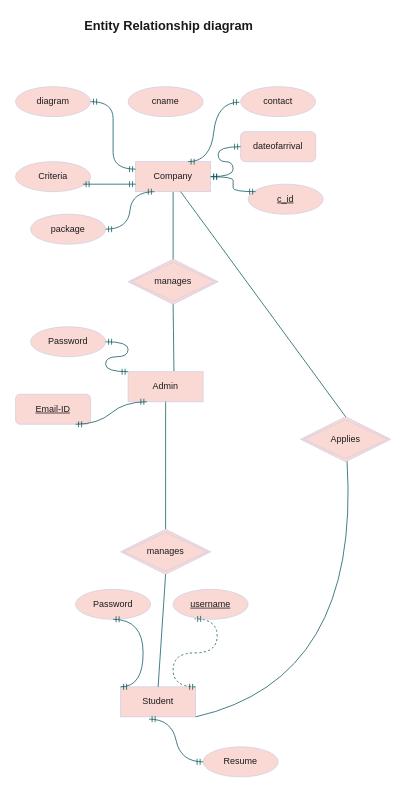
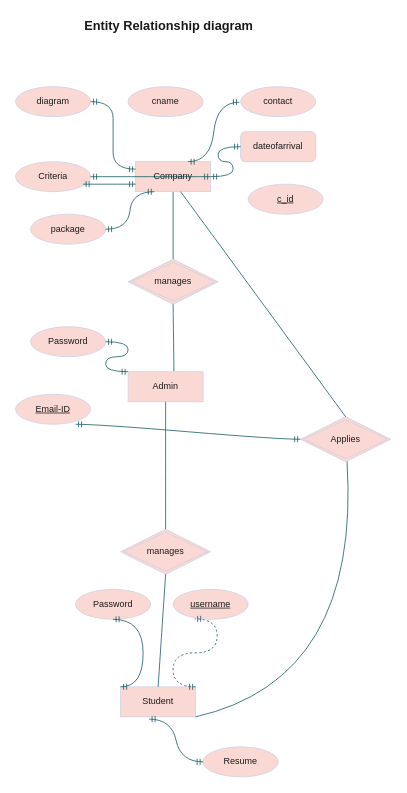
  <mxCell id="0" />
  <mxCell id="1" parent="0" />
  <mxCell id="2" value="Admin" style="whiteSpace=wrap;html=1;align=center;fillColor=#FAD9D5;strokeColor=#D0CEE2;fontColor=#1A1A1A;" vertex="1" parent="1"><mxGeometry x="170" y="495" width="100" height="40" as="geometry" /></mxCell>
  <mxCell id="3" value="Password" style="ellipse;whiteSpace=wrap;html=1;align=center;fillColor=#FAD9D5;strokeColor=#D0CEE2;fontColor=#1A1A1A;" vertex="1" parent="1"><mxGeometry x="40" y="435" width="100" height="40" as="geometry" /></mxCell>
- <mxCell id="4" value="Email-ID" style="whiteSpace=wrap;html=1;align=center;fontStyle=4;fillColor=#FAD9D5;strokeColor=#D0CEE2;fontColor=#1A1A1A;rounded=1;" vertex="1" parent="1"><mxGeometry x="20" y="525" width="100" height="40" as="geometry" /></mxCell>
+ <mxCell id="4" value="Email-ID" style="ellipse;whiteSpace=wrap;html=1;align=center;fontStyle=4;fillColor=#FAD9D5;strokeColor=#D0CEE2;fontColor=#1A1A1A;" vertex="1" parent="1"><mxGeometry x="20" y="525" width="100" height="40" as="geometry" /></mxCell>
  <mxCell id="5" value="" style="edgeStyle=entityRelationEdgeStyle;fontSize=12;html=1;endArrow=ERmandOne;startArrow=ERmandOne;strokeColor=#09555B;fontColor=#1A1A1A;curved=1;" edge="1" parent="1" source="3"><mxGeometry width="100" height="100" relative="1" as="geometry"><mxPoint x="70" y="485" as="sourcePoint" /><mxPoint x="170" y="495" as="targetPoint" /></mxGeometry></mxCell>
- <mxCell id="6" value="" style="edgeStyle=entityRelationEdgeStyle;fontSize=12;html=1;endArrow=ERmandOne;startArrow=ERmandOne;entryX=0.25;entryY=1;entryDx=0;entryDy=0;exitX=0.8;exitY=1;exitDx=0;exitDy=0;exitPerimeter=0;strokeColor=#09555B;fontColor=#1A1A1A;curved=1;" edge="1" parent="1" source="4" target="2"><mxGeometry width="100" height="100" relative="1" as="geometry"><mxPoint x="100" y="645" as="sourcePoint" /><mxPoint x="200" y="545" as="targetPoint" /></mxGeometry></mxCell>
+ <mxCell id="6" value="" style="edgeStyle=entityRelationEdgeStyle;fontSize=12;html=1;endArrow=ERmandOne;startArrow=ERmandOne;exitX=0.8;exitY=1;exitDx=0;exitDy=0;exitPerimeter=0;strokeColor=#09555B;fontColor=#1A1A1A;curved=1;" edge="1" parent="1" source="4" target="29"><mxGeometry width="100" height="100" relative="1" as="geometry"><mxPoint x="100" y="645" as="sourcePoint" /><mxPoint x="200" y="545" as="targetPoint" /></mxGeometry></mxCell>
  <mxCell id="7" value="manages" style="shape=rhombus;double=1;perimeter=rhombusPerimeter;whiteSpace=wrap;html=1;align=center;fillColor=#FAD9D5;strokeColor=#D0CEE2;fontColor=#1A1A1A;" vertex="1" parent="1"><mxGeometry x="170" y="345" width="120" height="60" as="geometry" /></mxCell>
  <mxCell id="8" value="" style="endArrow=none;html=1;exitX=0.5;exitY=1;exitDx=0;exitDy=0;entryX=0.611;entryY=-0.023;entryDx=0;entryDy=0;entryPerimeter=0;strokeColor=#09555B;fontColor=#1A1A1A;curved=1;" edge="1" parent="1" source="7" target="2"><mxGeometry relative="1" as="geometry"><mxPoint x="250" y="455" as="sourcePoint" /><mxPoint x="230" y="485" as="targetPoint" /></mxGeometry></mxCell>
  <mxCell id="9" value="" style="endArrow=none;html=1;exitX=0.5;exitY=0;exitDx=0;exitDy=0;strokeColor=#09555B;fontColor=#1A1A1A;curved=1;" edge="1" parent="1" source="7" target="10"><mxGeometry relative="1" as="geometry"><mxPoint x="300" y="355" as="sourcePoint" /><mxPoint x="230" y="235" as="targetPoint" /></mxGeometry></mxCell>
  <mxCell id="10" value="Company" style="whiteSpace=wrap;html=1;align=center;fillColor=#FAD9D5;strokeColor=#D0CEE2;fontColor=#1A1A1A;" vertex="1" parent="1"><mxGeometry x="180" y="215" width="100" height="40" as="geometry" /></mxCell>
  <mxCell id="11" value="c_id" style="ellipse;whiteSpace=wrap;html=1;align=center;fontStyle=4;fillColor=#FAD9D5;strokeColor=#D0CEE2;fontColor=#1A1A1A;" vertex="1" parent="1"><mxGeometry x="330" y="245" width="100" height="40" as="geometry" /></mxCell>
  <mxCell id="12" value="diagram" style="ellipse;whiteSpace=wrap;html=1;align=center;fillColor=#FAD9D5;strokeColor=#D0CEE2;fontColor=#1A1A1A;" vertex="1" parent="1"><mxGeometry x="20" y="115" width="100" height="40" as="geometry" /></mxCell>
  <mxCell id="13" value="Criteria" style="ellipse;whiteSpace=wrap;html=1;align=center;fillColor=#FAD9D5;strokeColor=#D0CEE2;fontColor=#1A1A1A;" vertex="1" parent="1"><mxGeometry x="20" y="215" width="100" height="40" as="geometry" /></mxCell>
  <mxCell id="14" value="contact" style="ellipse;whiteSpace=wrap;html=1;align=center;fillColor=#FAD9D5;strokeColor=#D0CEE2;fontColor=#1A1A1A;" vertex="1" parent="1"><mxGeometry x="320" y="115" width="100" height="40" as="geometry" /></mxCell>
  <mxCell id="15" value="cname" style="ellipse;whiteSpace=wrap;html=1;align=center;fillColor=#FAD9D5;strokeColor=#D0CEE2;fontColor=#1A1A1A;" vertex="1" parent="1"><mxGeometry x="170" y="115" width="100" height="40" as="geometry" /></mxCell>
  <mxCell id="16" value="package" style="ellipse;whiteSpace=wrap;html=1;align=center;fillColor=#FAD9D5;strokeColor=#D0CEE2;fontColor=#1A1A1A;" vertex="1" parent="1"><mxGeometry x="40" y="285" width="100" height="40" as="geometry" /></mxCell>
  <mxCell id="17" value="dateofarrival" style="whiteSpace=wrap;html=1;align=center;fillColor=#FAD9D5;strokeColor=#D0CEE2;fontColor=#1A1A1A;strokeWidth=1;rounded=1;" vertex="1" parent="1"><mxGeometry x="320" y="175" width="100" height="40" as="geometry" /></mxCell>
  <mxCell id="18" value="" style="endArrow=none;html=1;exitX=0.5;exitY=1;exitDx=0;exitDy=0;strokeColor=#09555B;fontColor=#1A1A1A;curved=1;" edge="1" parent="1" source="2"><mxGeometry relative="1" as="geometry"><mxPoint x="150" y="635" as="sourcePoint" /><mxPoint x="220" y="705" as="targetPoint" /></mxGeometry></mxCell>
  <mxCell id="19" value="manages" style="shape=rhombus;double=1;perimeter=rhombusPerimeter;whiteSpace=wrap;html=1;align=center;fillColor=#FAD9D5;strokeColor=#D0CEE2;fontColor=#1A1A1A;" vertex="1" parent="1"><mxGeometry x="160" y="705" width="120" height="60" as="geometry" /></mxCell>
  <mxCell id="20" value="Student" style="whiteSpace=wrap;html=1;align=center;fillColor=#FAD9D5;strokeColor=#D0CEE2;fontColor=#1A1A1A;" vertex="1" parent="1"><mxGeometry x="160" y="915" width="100" height="40" as="geometry" /></mxCell>
  <mxCell id="21" value="username" style="ellipse;whiteSpace=wrap;html=1;align=center;fontStyle=4;fillColor=#FAD9D5;strokeColor=#D0CEE2;fontColor=#1A1A1A;" vertex="1" parent="1"><mxGeometry x="230" y="785" width="100" height="40" as="geometry" /></mxCell>
  <mxCell id="22" value="Password" style="ellipse;whiteSpace=wrap;html=1;align=center;fillColor=#FAD9D5;strokeColor=#D0CEE2;fontColor=#1A1A1A;" vertex="1" parent="1"><mxGeometry x="100" y="785" width="100" height="40" as="geometry" /></mxCell>
  <mxCell id="23" value="Resume" style="ellipse;whiteSpace=wrap;html=1;align=center;fillColor=#FAD9D5;strokeColor=#D0CEE2;fontColor=#1A1A1A;" vertex="1" parent="1"><mxGeometry x="270" y="995" width="100" height="40" as="geometry" /></mxCell>
  <mxCell id="24" value="" style="endArrow=none;html=1;exitX=0.5;exitY=1;exitDx=0;exitDy=0;entryX=0.5;entryY=0;entryDx=0;entryDy=0;strokeColor=#09555B;fontColor=#1A1A1A;curved=1;" edge="1" parent="1" source="19" target="20"><mxGeometry relative="1" as="geometry"><mxPoint x="220" y="785" as="sourcePoint" /><mxPoint x="360" y="855" as="targetPoint" /><Array as="points" /></mxGeometry></mxCell>
  <mxCell id="25" value="" style="edgeStyle=entityRelationEdgeStyle;fontSize=12;html=1;endArrow=ERmandOne;startArrow=ERmandOne;strokeColor=#09555B;fontColor=#1A1A1A;curved=1;entryX=0.38;entryY=1.075;entryDx=0;entryDy=0;entryPerimeter=0;" edge="1" parent="1" source="23" target="20"><mxGeometry width="100" height="100" relative="1" as="geometry"><mxPoint x="168" y="1045" as="sourcePoint" /><mxPoint x="330" y="915" as="targetPoint" /></mxGeometry></mxCell>
  <mxCell id="26" value="" style="edgeStyle=entityRelationEdgeStyle;fontSize=12;html=1;endArrow=ERmandOne;startArrow=ERmandOne;exitX=1;exitY=0;exitDx=0;exitDy=0;entryX=0.287;entryY=0.985;entryDx=0;entryDy=0;entryPerimeter=0;strokeColor=#09555B;fontColor=#1A1A1A;curved=1;dashed=1;" edge="1" parent="1" source="20" target="21"><mxGeometry width="100" height="100" relative="1" as="geometry"><mxPoint x="230" y="905" as="sourcePoint" /><mxPoint x="330" y="805" as="targetPoint" /></mxGeometry></mxCell>
  <mxCell id="27" value="" style="edgeStyle=entityRelationEdgeStyle;fontSize=12;html=1;endArrow=ERmandOne;startArrow=ERmandOne;entryX=0.5;entryY=1;entryDx=0;entryDy=0;strokeColor=#09555B;fontColor=#1A1A1A;curved=1;" edge="1" parent="1" target="22"><mxGeometry width="100" height="100" relative="1" as="geometry"><mxPoint x="160" y="915" as="sourcePoint" /><mxPoint x="260" y="815" as="targetPoint" /></mxGeometry></mxCell>
  <mxCell id="28" value="" style="endArrow=none;html=1;exitX=1;exitY=1;exitDx=0;exitDy=0;strokeColor=#09555B;fontColor=#1A1A1A;curved=1;" edge="1" parent="1" source="20" target="29"><mxGeometry relative="1" as="geometry"><mxPoint x="300" y="465" as="sourcePoint" /><mxPoint x="460" y="585" as="targetPoint" /><Array as="points"><mxPoint x="480" y="905" /></Array></mxGeometry></mxCell>
  <mxCell id="29" value="Applies" style="shape=rhombus;double=1;perimeter=rhombusPerimeter;whiteSpace=wrap;html=1;align=center;fillColor=#FAD9D5;strokeColor=#D0CEE2;fontColor=#1A1A1A;" vertex="1" parent="1"><mxGeometry x="400" y="555" width="120" height="60" as="geometry" /></mxCell>
  <mxCell id="30" value="" style="endArrow=none;html=1;entryX=0.5;entryY=0;entryDx=0;entryDy=0;strokeColor=#09555B;fontColor=#1A1A1A;curved=1;" edge="1" parent="1" target="29"><mxGeometry relative="1" as="geometry"><mxPoint x="240" y="255" as="sourcePoint" /><mxPoint x="460" y="545" as="targetPoint" /></mxGeometry></mxCell>
  <mxCell id="31" value="" style="edgeStyle=entityRelationEdgeStyle;fontSize=12;html=1;endArrow=ERmandOne;startArrow=ERmandOne;entryX=0.25;entryY=1;entryDx=0;entryDy=0;strokeColor=#09555B;fontColor=#1A1A1A;curved=1;" edge="1" parent="1" target="10"><mxGeometry width="100" height="100" relative="1" as="geometry"><mxPoint x="140" y="305" as="sourcePoint" /><mxPoint x="240" y="205" as="targetPoint" /></mxGeometry></mxCell>
  <mxCell id="32" value="" style="edgeStyle=entityRelationEdgeStyle;fontSize=12;html=1;endArrow=ERmandOne;startArrow=ERmandOne;entryX=0;entryY=0.25;entryDx=0;entryDy=0;strokeColor=#09555B;fontColor=#1A1A1A;curved=1;" edge="1" parent="1" source="12" target="10"><mxGeometry width="100" height="100" relative="1" as="geometry"><mxPoint x="150" y="215" as="sourcePoint" /><mxPoint x="200" y="155" as="targetPoint" /></mxGeometry></mxCell>
  <mxCell id="33" value="" style="edgeStyle=entityRelationEdgeStyle;fontSize=12;html=1;endArrow=ERmandOne;startArrow=ERmandOne;strokeColor=#09555B;fontColor=#1A1A1A;curved=1;" edge="1" parent="1" target="17"><mxGeometry width="100" height="100" relative="1" as="geometry"><mxPoint x="280" y="235" as="sourcePoint" /><mxPoint x="380" y="135" as="targetPoint" /></mxGeometry></mxCell>
- <mxCell id="34" value="" style="edgeStyle=entityRelationEdgeStyle;fontSize=12;html=1;endArrow=ERmandOne;startArrow=ERmandOne;exitX=1;exitY=0.5;exitDx=0;exitDy=0;entryX=0.1;entryY=0.25;entryDx=0;entryDy=0;entryPerimeter=0;strokeColor=#09555B;fontColor=#1A1A1A;curved=1;" edge="1" parent="1" source="10" target="11"><mxGeometry width="100" height="100" relative="1" as="geometry"><mxPoint x="260" y="285" as="sourcePoint" /><mxPoint x="360" y="185" as="targetPoint" /></mxGeometry></mxCell>
+ <mxCell id="34" value="" style="edgeStyle=entityRelationEdgeStyle;fontSize=12;html=1;endArrow=ERmandOne;startArrow=ERmandOne;exitX=1;exitY=0.5;exitDx=0;exitDy=0;strokeColor=#09555B;fontColor=#1A1A1A;curved=1;" edge="1" parent="1" source="10" target="13"><mxGeometry width="100" height="100" relative="1" as="geometry"><mxPoint x="260" y="285" as="sourcePoint" /><mxPoint x="360" y="185" as="targetPoint" /></mxGeometry></mxCell>
  <mxCell id="35" value="" style="edgeStyle=entityRelationEdgeStyle;fontSize=12;html=1;endArrow=ERmandOne;startArrow=ERmandOne;entryX=0;entryY=0.75;entryDx=0;entryDy=0;strokeColor=#09555B;fontColor=#1A1A1A;curved=1;" edge="1" parent="1" target="10"><mxGeometry width="100" height="100" relative="1" as="geometry"><mxPoint x="110" y="245" as="sourcePoint" /><mxPoint x="170" y="245" as="targetPoint" /></mxGeometry></mxCell>
  <mxCell id="36" value="" style="edgeStyle=entityRelationEdgeStyle;fontSize=12;html=1;endArrow=ERmandOne;startArrow=ERmandOne;exitX=0.7;exitY=0;exitDx=0;exitDy=0;exitPerimeter=0;entryX=-0.016;entryY=0.517;entryDx=0;entryDy=0;entryPerimeter=0;strokeColor=#09555B;fontColor=#1A1A1A;curved=1;" edge="1" parent="1" source="10" target="14"><mxGeometry width="100" height="100" relative="1" as="geometry"><mxPoint x="260" y="195" as="sourcePoint" /><mxPoint x="350" y="105" as="targetPoint" /></mxGeometry></mxCell>
  <mxCell id="37" value="&lt;font style=&quot;font-size: 17px;&quot;&gt;&lt;b style=&quot;font-size: 17px;&quot;&gt;&lt;span style=&quot;font-size: 17px;&quot;&gt;Entity Relationship diagram&lt;/span&gt;&lt;/b&gt;&lt;/font&gt;" style="text;html=1;align=center;verticalAlign=middle;resizable=0;points=[];autosize=1;strokeWidth=1;fillColor=none;fontStyle=0;fontColor=#1A1A1A;fontSize=17;" vertex="1" parent="1"><mxGeometry x="104" y="20" width="240" height="30" as="geometry" /></mxCell>
